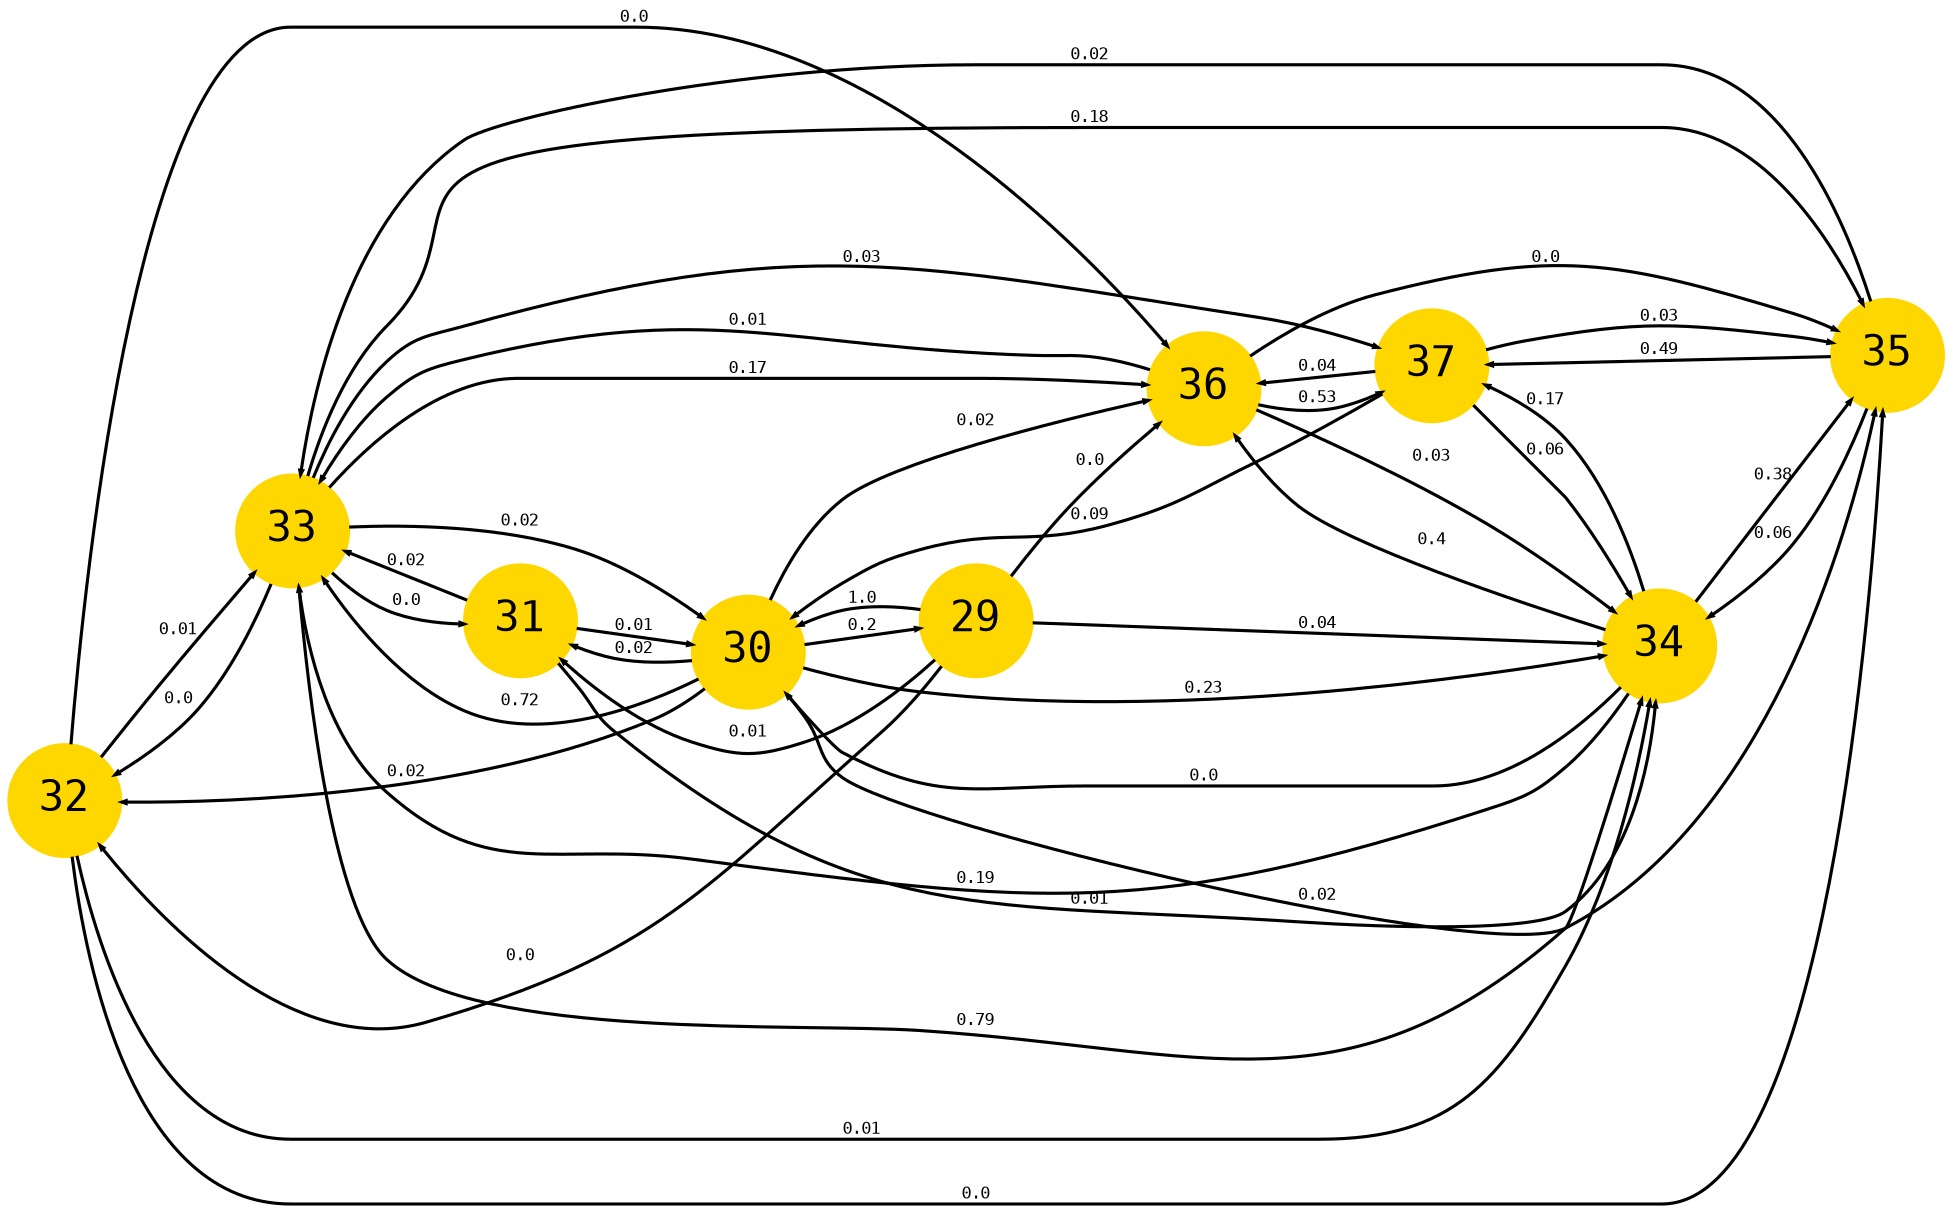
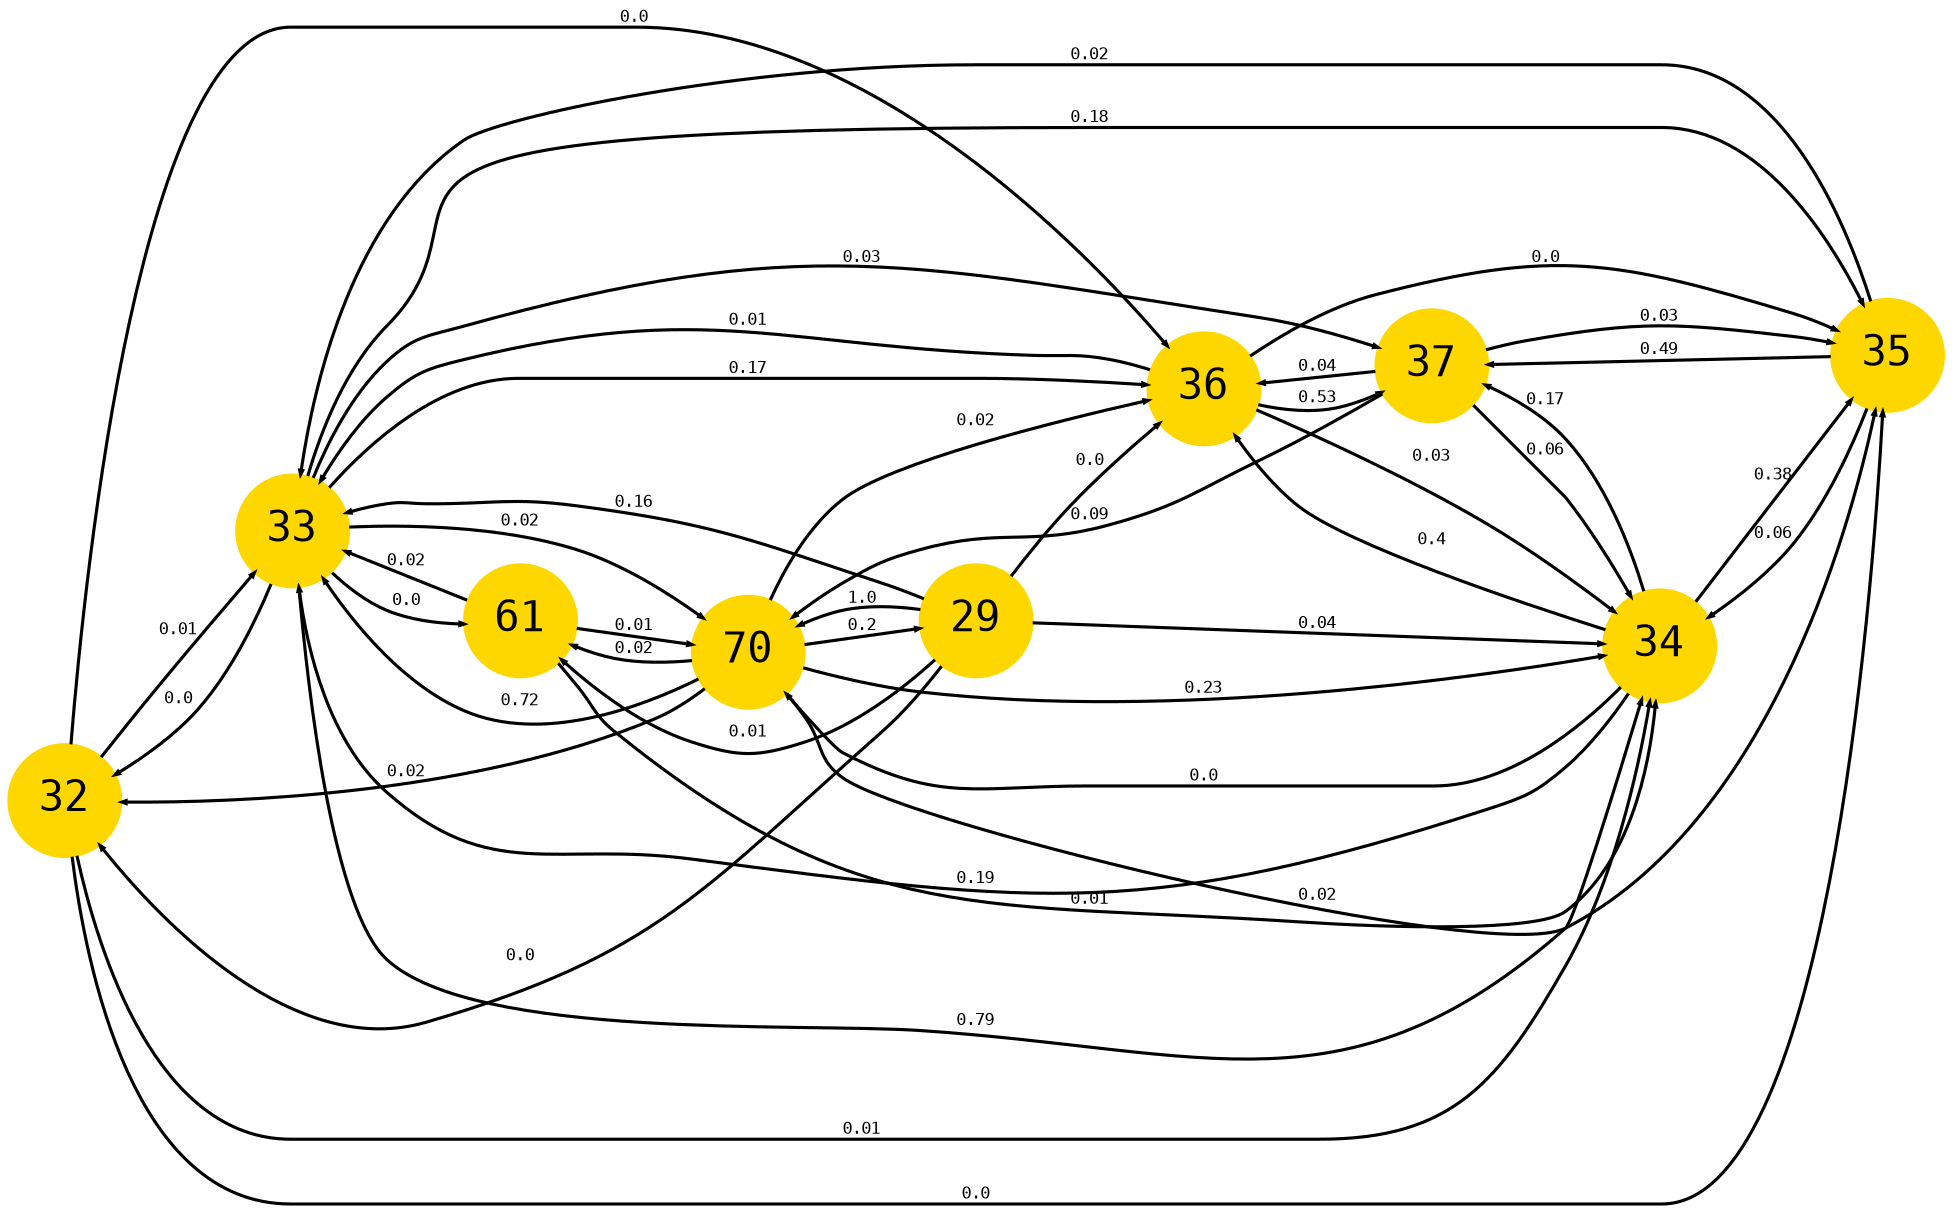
  digraph {
    fontname="DejaVu Sans Mono"
    nodesep=0.2
    rankdir=LR
    ranksep=0.5
    node [color=gold fixedsize=true fontname="DejaVu Sans Mono" fontsize=20 shape=circle style=filled]
    edge [arrowhead=normal arrowsize=0.2 fontname="DejaVu Sans Mono" fontsize=8 penwidth=1.5]
    32 [height=0.75 width=0.75]
    33 [height=0.75 width=0.75]
    34 [height=0.75 width=0.75]
    35 [height=0.75 width=0.75]
    36 [height=0.75 width=0.75]
    37 [height=0.75 width=0.75]
-   30 [height=0.75 width=0.75]
-   31 [height=0.75 width=0.75]
+   30 [height=0.75 width=0.75 label=70]
+   31 [height=0.75 width=0.75 label=61]
    29 [height=0.75 width=0.75]
    32 -> 33 [label=0.01]
    32 -> 34 [label=0.01]
    32 -> 35 [label=0.0]
    32 -> 36 [label=0.0]
    33 -> 32 [label=0.0]
    33 -> 34 [label=0.79]
    33 -> 35 [label=0.18]
    33 -> 36 [label=0.17]
    33 -> 37 [label=0.03]
    33 -> 30 [label=0.02]
    33 -> 31 [label=0.0]
    34 -> 33 [label=0.19]
    34 -> 35 [label=0.38]
    34 -> 36 [label=0.4]
    34 -> 37 [label=0.17]
    34 -> 30 [label=0.0]
    35 -> 33 [label=0.02]
    35 -> 34 [label=0.06]
    35 -> 37 [label=0.49]
    36 -> 33 [label=0.01]
    36 -> 34 [label=0.03]
    36 -> 35 [label=0.0]
    36 -> 37 [label=0.53]
    37 -> 34 [label=0.06]
    37 -> 35 [label=0.03]
    37 -> 36 [label=0.04]
    37 -> 30 [label=0.09]
    30 -> 32 [label=0.02]
    30 -> 33 [label=0.72]
    30 -> 34 [label=0.23]
    30 -> 35 [label=0.02]
    30 -> 36 [label=0.02]
    30 -> 31 [label=0.02]
    30 -> 29 [label=0.2]
    31 -> 33 [label=0.02]
    31 -> 34 [label=0.01]
    31 -> 30 [label=0.01]
    29 -> 32 [label=0.0]
+   29 -> 33 [label=0.16]
    29 -> 34 [label=0.04]
    29 -> 36 [label=0.0]
    29 -> 30 [label=1.0]
    29 -> 31 [label=0.01]
  }
